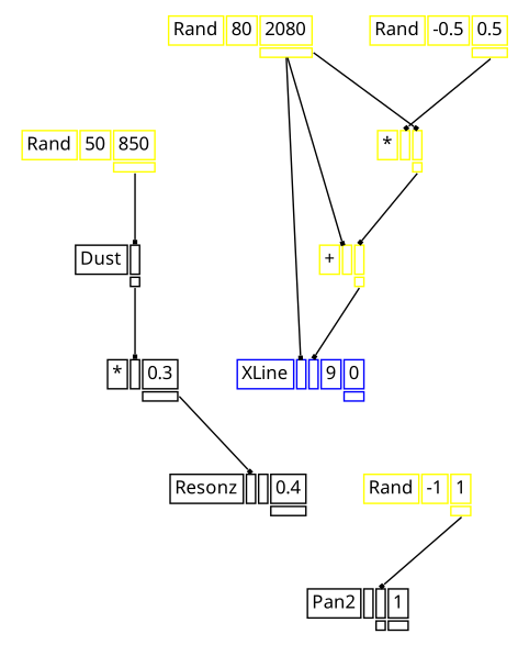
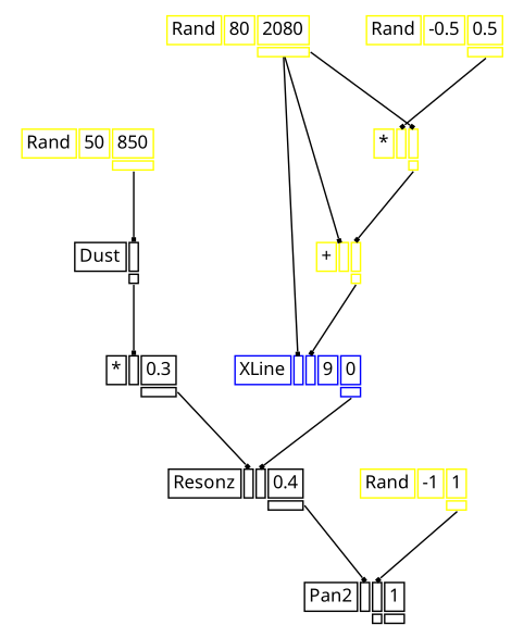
  digraph {
    fontname="Noto Sans"
    splines=false
    node [color=yellow fontname="Noto Sans" fontsize=12 shape=plaintext]
    edge [arrowhead=box arrowsize=0.25 fontname="Noto Sans" headport=i_0 tailport=o_0]
    n1 [label=<<TABLE BORDER="0" CELLBORDER="1"><TR><TD>Rand</TD><TD ID="u_2:K_0">50</TD><TD ID="u_2:K_1">850</TD></TR><TR><TD BORDER="0"></TD><TD BORDER="0"></TD><TD PORT="o_0" ID="u_2:o_0"></TD></TR></TABLE>>]
    n2 [color=black label=<<TABLE BORDER="0" CELLBORDER="1"><TR><TD>Dust</TD><TD PORT="i_0" ID="u_3:i_0"></TD></TR><TR><TD BORDER="0"></TD><TD PORT="o_0" ID="u_3:o_0"></TD></TR></TABLE>>]
    n3 [color=black label=<<TABLE BORDER="0" CELLBORDER="1"><TR><TD>*</TD><TD PORT="i_0" ID="u_5:i_0"></TD><TD ID="u_5:K_1">0.3</TD></TR><TR><TD BORDER="0"></TD><TD BORDER="0"></TD><TD PORT="o_0" ID="u_5:o_0"></TD></TR></TABLE>>]
    n4 [color=black label=<<TABLE BORDER="0" CELLBORDER="1"><TR><TD>Resonz</TD><TD PORT="i_0" ID="u_18:i_0"></TD><TD PORT="i_1" ID="u_18:i_1"></TD><TD ID="u_18:K_2">0.4</TD></TR><TR><TD BORDER="0"></TD><TD BORDER="0"></TD><TD BORDER="0"></TD><TD PORT="o_0" ID="u_18:o_0"></TD></TR></TABLE>>]
    n5 [color=black label=<<TABLE BORDER="0" CELLBORDER="1"><TR><TD>Pan2</TD><TD PORT="i_0" ID="u_22:i_0"></TD><TD PORT="i_1" ID="u_22:i_1"></TD><TD ID="u_22:K_2">1</TD></TR><TR><TD BORDER="0"></TD><TD BORDER="0"></TD><TD PORT="o_0" ID="u_22:o_0"></TD><TD PORT="o_1" ID="u_22:o_1"></TD></TR></TABLE>>]
    n6 [label=<<TABLE BORDER="0" CELLBORDER="1"><TR><TD>Rand</TD><TD ID="u_8:K_0">80</TD><TD ID="u_8:K_1">2080</TD></TR><TR><TD BORDER="0"></TD><TD BORDER="0"></TD><TD PORT="o_0" ID="u_8:o_0"></TD></TR></TABLE>>]
    n7 [label=<<TABLE BORDER="0" CELLBORDER="1"><TR><TD>*</TD><TD PORT="i_0" ID="u_12:i_0"></TD><TD PORT="i_1" ID="u_12:i_1"></TD></TR><TR><TD BORDER="0"></TD><TD BORDER="0"></TD><TD PORT="o_0" ID="u_12:o_0"></TD></TR></TABLE>>]
    n8 [label=<<TABLE BORDER="0" CELLBORDER="1"><TR><TD>+</TD><TD PORT="i_0" ID="u_13:i_0"></TD><TD PORT="i_1" ID="u_13:i_1"></TD></TR><TR><TD BORDER="0"></TD><TD BORDER="0"></TD><TD PORT="o_0" ID="u_13:o_0"></TD></TR></TABLE>>]
    n9 [color=blue label=<<TABLE BORDER="0" CELLBORDER="1"><TR><TD>XLine</TD><TD PORT="i_0" ID="u_16:i_0"></TD><TD PORT="i_1" ID="u_16:i_1"></TD><TD ID="u_16:K_2">9</TD><TD ID="u_16:K_3">0</TD></TR><TR><TD BORDER="0"></TD><TD BORDER="0"></TD><TD BORDER="0"></TD><TD BORDER="0"></TD><TD PORT="o_0" ID="u_16:o_0"></TD></TR></TABLE>>]
    n10 [label=<<TABLE BORDER="0" CELLBORDER="1"><TR><TD>Rand</TD><TD ID="u_11:K_0">-0.5</TD><TD ID="u_11:K_1">0.5</TD></TR><TR><TD BORDER="0"></TD><TD BORDER="0"></TD><TD PORT="o_0" ID="u_11:o_0"></TD></TR></TABLE>>]
    n11 [label=<<TABLE BORDER="0" CELLBORDER="1"><TR><TD>Rand</TD><TD ID="u_21:K_0">-1</TD><TD ID="u_21:K_1">1</TD></TR><TR><TD BORDER="0"></TD><TD BORDER="0"></TD><TD PORT="o_0" ID="u_21:o_0"></TD></TR></TABLE>>]
    n1 -> n2
    n2 -> n3
    n3 -> n4
+   n4 -> n5
    n6 -> n7 [headport=i_1]
    n6 -> n8
    n6 -> n9
    n7 -> n8 [headport=i_1]
    n8 -> n9 [headport=i_1]
+   n9 -> n4 [headport=i_1]
    n10 -> n7
    n11 -> n5 [headport=i_1]
  }
